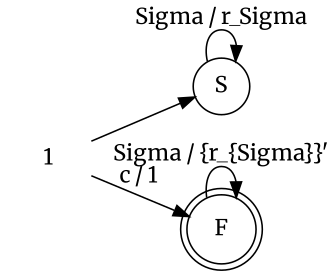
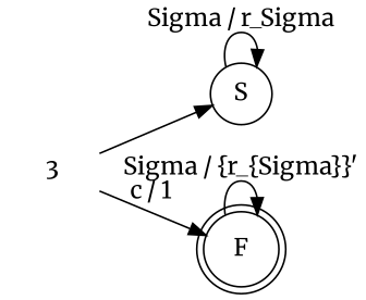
  digraph {
    fontname=Merriweather
    rankdir=LR
    node [fontname=Merriweather]
    edge [fontname=Merriweather]
-   n1 [label=1 shape=plaintext]
+   n1 [label=3 shape=plaintext]
    n2 [label=S shape=circle]
    n3 [label=F shape=doublecircle]
    n1 -> n2
    n1 -> n3 [label="c / 1"]
    n2 -> n2 [label="\Sigma / r_\Sigma"]
    n3 -> n3 [label="\Sigma / {r_{\Sigma}}'"]
  }
